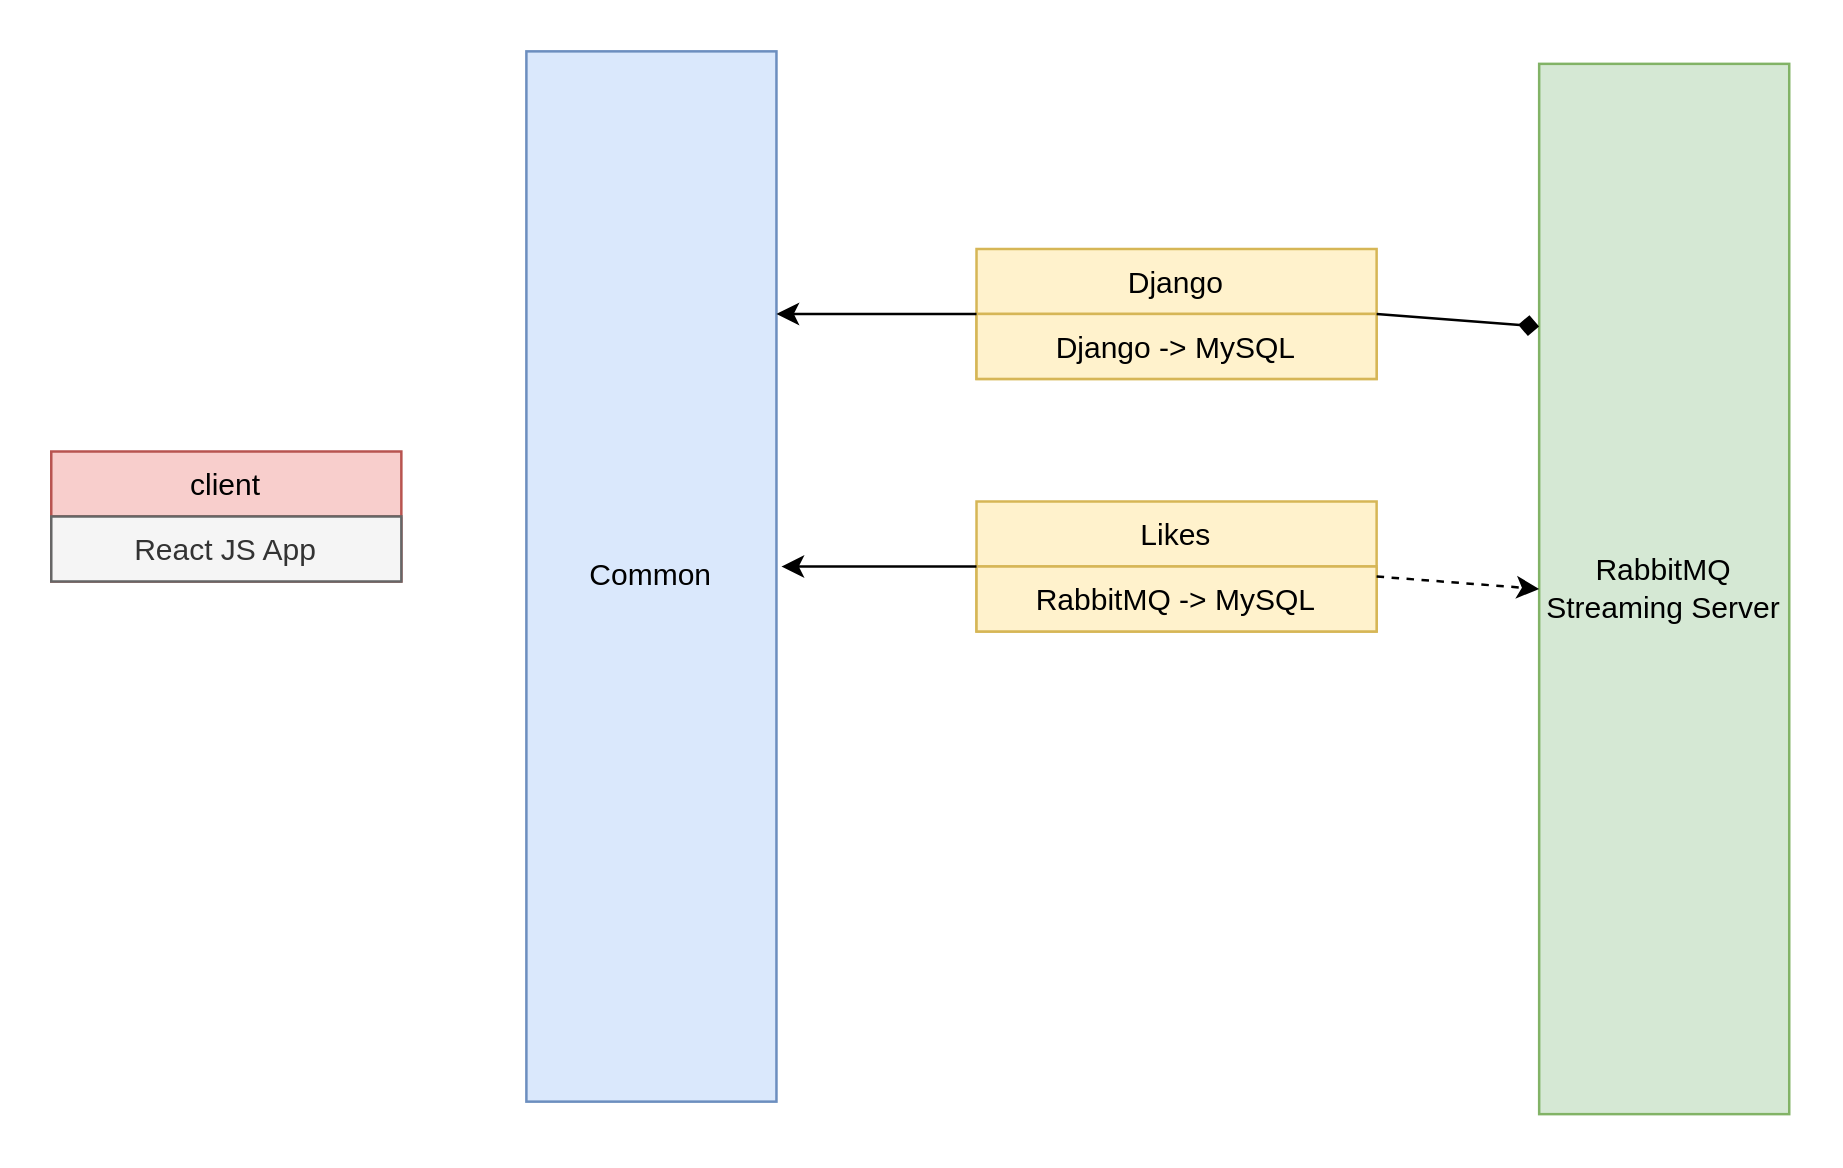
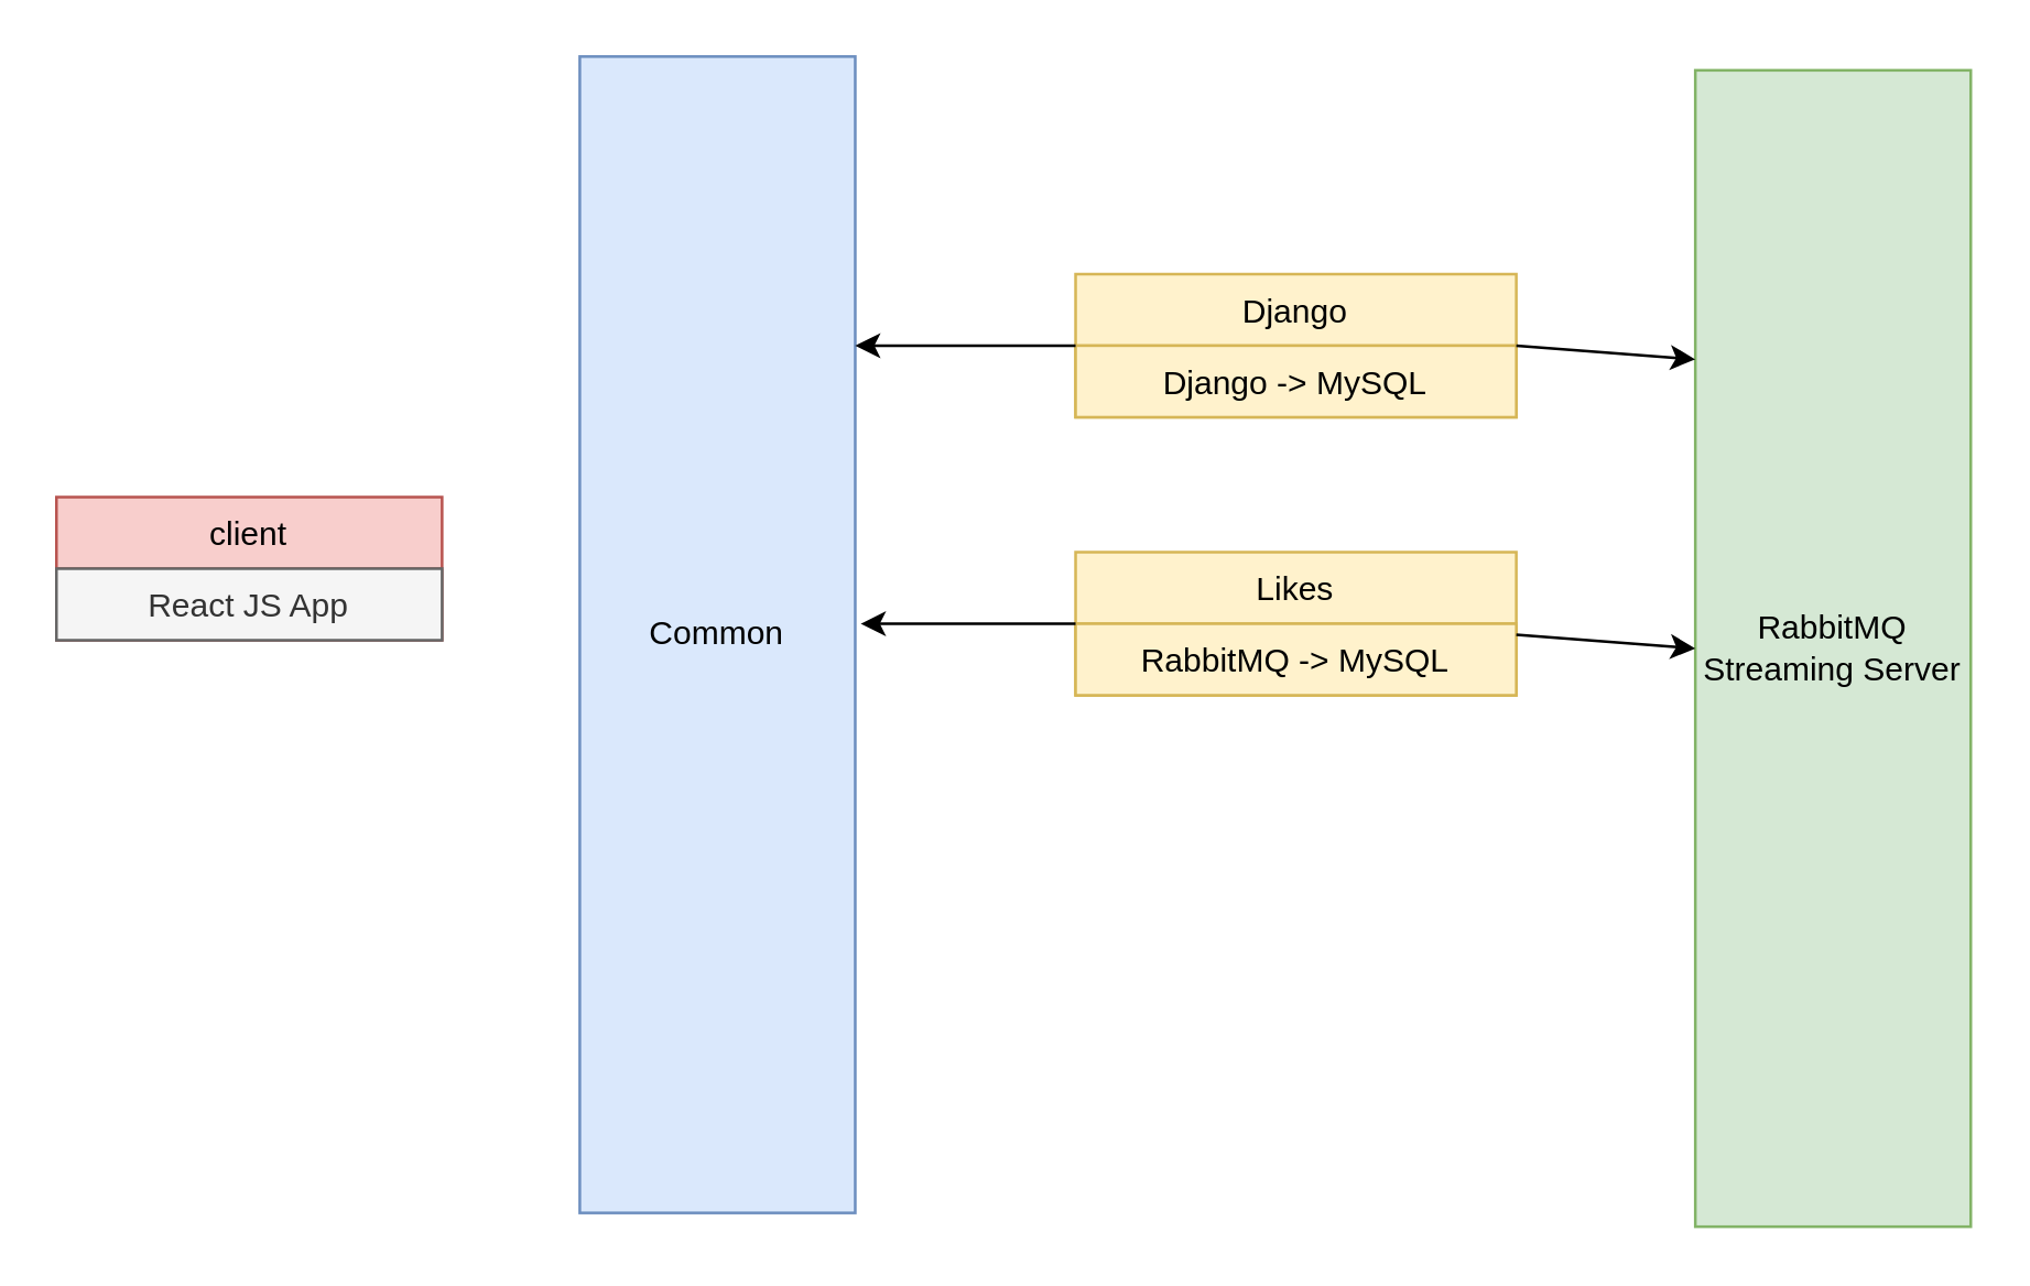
  <mxCell id="0" />
  <mxCell id="1" parent="0" />
  <mxCell id="2" value="client" style="swimlane;fontStyle=0;childLayout=stackLayout;horizontal=1;startSize=26;fillColor=#f8cecc;horizontalStack=0;resizeParent=1;resizeParentMax=0;resizeLast=0;collapsible=1;marginBottom=0;strokeColor=#b85450;" vertex="1" parent="1"><mxGeometry x="20" y="180" width="140" height="52" as="geometry" /></mxCell>
  <mxCell id="3" value="React JS App" style="text;align=center;verticalAlign=top;spacingLeft=4;spacingRight=4;overflow=hidden;rotatable=0;points=[[0,0.5],[1,0.5]];portConstraint=eastwest;fillColor=#f5f5f5;strokeColor=#666666;fontColor=#333333;" vertex="1" parent="2"><mxGeometry y="26" width="140" height="26" as="geometry" /></mxCell>
  <mxCell id="4" value="Django" style="swimlane;fontStyle=0;childLayout=stackLayout;horizontal=1;startSize=26;fillColor=#fff2cc;horizontalStack=0;resizeParent=1;resizeParentMax=0;resizeLast=0;collapsible=1;marginBottom=0;strokeColor=#d6b656;" vertex="1" parent="1"><mxGeometry x="390" y="99" width="160" height="52" as="geometry" /></mxCell>
  <mxCell id="5" value="Django -&gt; MySQL" style="text;strokeColor=#d6b656;fillColor=#fff2cc;align=center;verticalAlign=top;spacingLeft=4;spacingRight=4;overflow=hidden;rotatable=0;points=[[0,0.5],[1,0.5]];portConstraint=eastwest;" vertex="1" parent="4"><mxGeometry y="26" width="160" height="26" as="geometry" /></mxCell>
  <mxCell id="6" value="Likes" style="swimlane;fontStyle=0;childLayout=stackLayout;horizontal=1;startSize=26;fillColor=#fff2cc;horizontalStack=0;resizeParent=1;resizeParentMax=0;resizeLast=0;collapsible=1;marginBottom=0;strokeColor=#d6b656;" vertex="1" parent="1"><mxGeometry x="390" y="200" width="160" height="52" as="geometry" /></mxCell>
  <mxCell id="7" value="RabbitMQ -&gt; MySQL" style="text;strokeColor=#d6b656;fillColor=#fff2cc;align=center;verticalAlign=top;spacingLeft=4;spacingRight=4;overflow=hidden;rotatable=0;points=[[0,0.5],[1,0.5]];portConstraint=eastwest;" vertex="1" parent="6"><mxGeometry y="26" width="160" height="26" as="geometry" /></mxCell>
  <mxCell id="8" value="Common" style="rounded=0;whiteSpace=wrap;html=1;align=center;fillColor=#dae8fc;strokeColor=#6c8ebf;" vertex="1" parent="1"><mxGeometry x="210" y="20" width="100" height="420" as="geometry" /></mxCell>
  <mxCell id="9" value="RabbitMQ&lt;br&gt;Streaming Server" style="rounded=0;whiteSpace=wrap;html=1;align=center;fillColor=#d5e8d4;strokeColor=#82b366;" vertex="1" parent="1"><mxGeometry x="615" y="25" width="100" height="420" as="geometry" /></mxCell>
- <mxCell id="10" value="" style="endArrow=diamond;html=1;entryX=0;entryY=0.25;entryDx=0;entryDy=0;exitX=1;exitY=0.5;exitDx=0;exitDy=0;" edge="1" parent="1" source="4" target="9"><mxGeometry width="50" height="50" relative="1" as="geometry"><mxPoint x="390" y="250" as="sourcePoint" /><mxPoint x="440" y="200" as="targetPoint" /></mxGeometry></mxCell>
- <mxCell id="11" value="" style="endArrow=classic;html=1;entryX=0;entryY=0.5;entryDx=0;entryDy=0;exitX=1;exitY=0.154;exitDx=0;exitDy=0;exitPerimeter=0;dashed=1;" edge="1" parent="1" source="7" target="9"><mxGeometry width="50" height="50" relative="1" as="geometry"><mxPoint x="390" y="220" as="sourcePoint" /><mxPoint x="440" y="170" as="targetPoint" /></mxGeometry></mxCell>
+ <mxCell id="10" value="" style="endArrow=classic;html=1;entryX=0;entryY=0.25;entryDx=0;entryDy=0;exitX=1;exitY=0.5;exitDx=0;exitDy=0;" edge="1" parent="1" source="4" target="9"><mxGeometry width="50" height="50" relative="1" as="geometry"><mxPoint x="390" y="250" as="sourcePoint" /><mxPoint x="440" y="200" as="targetPoint" /></mxGeometry></mxCell>
+ <mxCell id="11" value="" style="endArrow=classic;html=1;entryX=0;entryY=0.5;entryDx=0;entryDy=0;exitX=1;exitY=0.154;exitDx=0;exitDy=0;exitPerimeter=0;" edge="1" parent="1" source="7" target="9"><mxGeometry width="50" height="50" relative="1" as="geometry"><mxPoint x="390" y="220" as="sourcePoint" /><mxPoint x="440" y="170" as="targetPoint" /></mxGeometry></mxCell>
  <mxCell id="12" value="" style="endArrow=classic;html=1;entryX=1;entryY=0.25;entryDx=0;entryDy=0;" edge="1" parent="1" target="8"><mxGeometry width="50" height="50" relative="1" as="geometry"><mxPoint x="390" y="125" as="sourcePoint" /><mxPoint x="440" y="170" as="targetPoint" /></mxGeometry></mxCell>
  <mxCell id="13" value="" style="endArrow=classic;html=1;" edge="1" parent="1"><mxGeometry width="50" height="50" relative="1" as="geometry"><mxPoint x="390" y="226" as="sourcePoint" /><mxPoint x="312" y="226" as="targetPoint" /></mxGeometry></mxCell>
